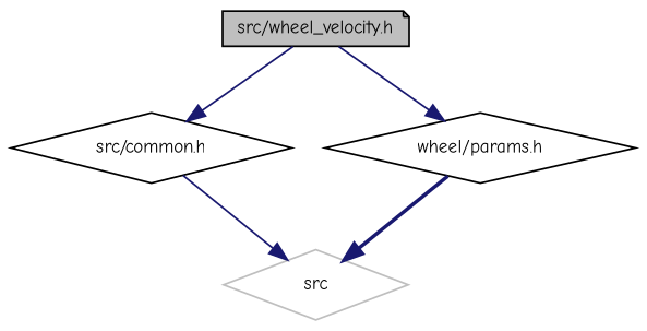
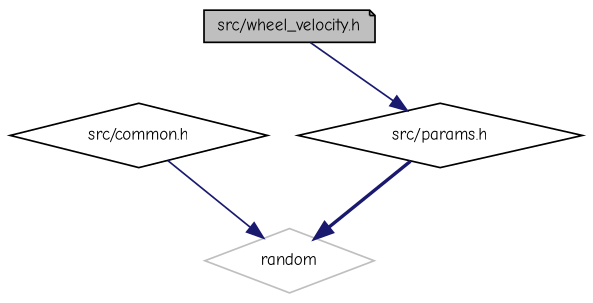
  digraph {
    fontname="Comic Neue"
    node [color=black fillcolor=white fontname="Comic Neue" fontsize=10 shape=diamond style=filled]
    edge [color=midnightblue fontname="Comic Neue" fontsize=10 labelfontname=Helvetica labelfontsize=10 style=solid]
    n1 [fillcolor=grey75 fontcolor=black height=0.2 label="src/wheel_velocity.h" shape=note width=0.4]
    n2 [height=0.2 label="src/common.h" width=0.4]
-   n3 [height=0.2 label="wheel/params.h" width=0.4]
-   n4 [color=grey75 height=0.2 label=src width=0.4]
-   n1 -> n2
+   n3 [height=0.2 label="src/params.h" width=0.4]
+   n4 [color=grey75 height=0.2 label=random width=0.4]
    n1 -> n3
    n2 -> n4
    n3 -> n4 [style=bold]
  }
